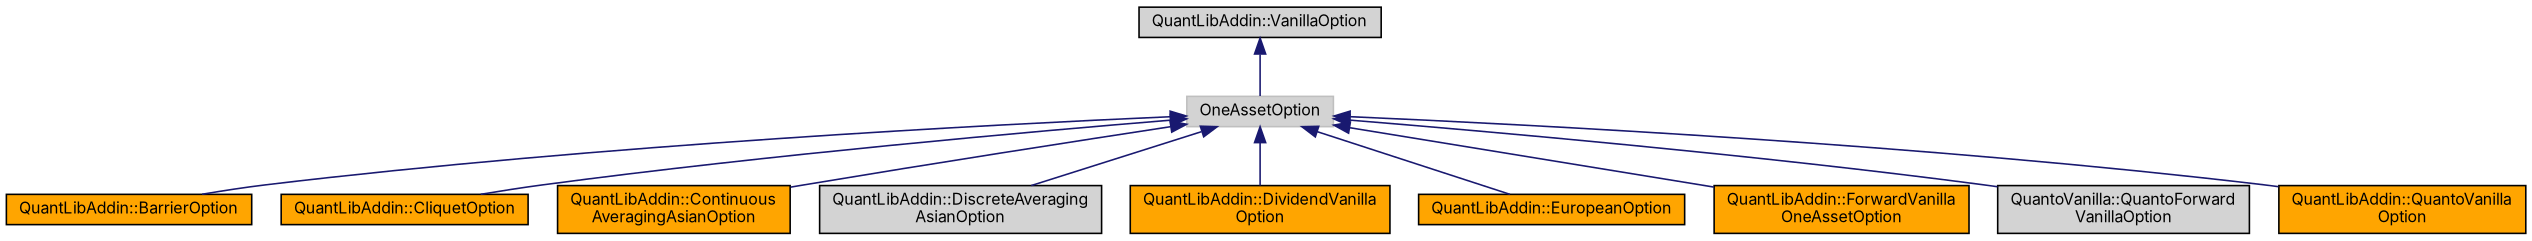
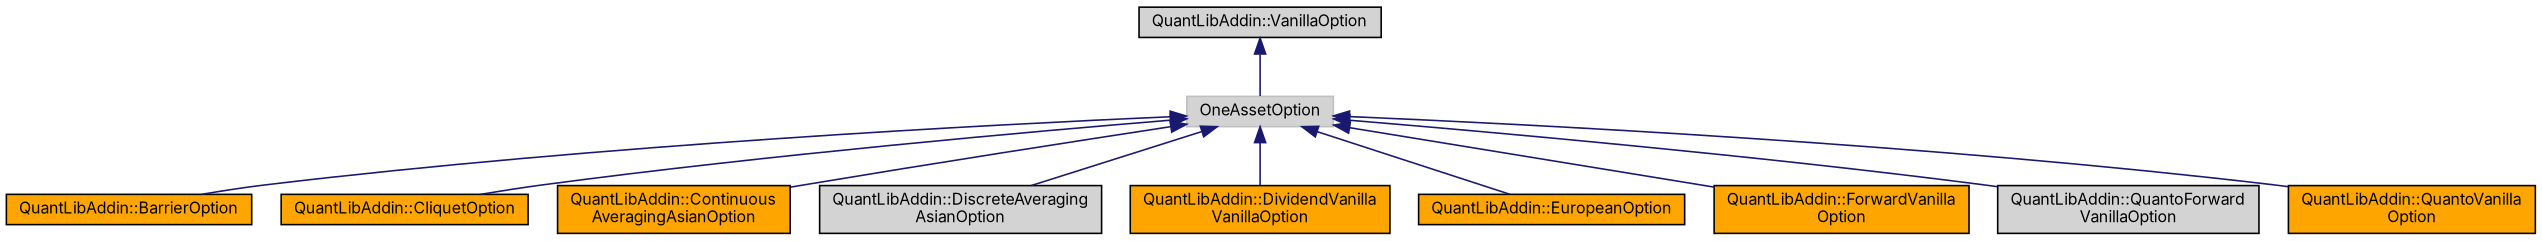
  digraph {
    fontname=Inter
    rankdir=TB
    node [color=black fillcolor=orange fontname=Inter fontsize=10 shape=record style=filled]
    edge [color=midnightblue dir=back fontname=Inter fontsize=10 labelfontname=Helvetica labelfontsize=10 style=solid]
    n1 [color=grey75 fillcolor=lightgrey height=0.2 label=OneAssetOption width=0.4]
    n2 [height=0.2 label="QuantLibAddin::BarrierOption" width=0.4]
    n3 [height=0.2 label="QuantLibAddin::CliquetOption" width=0.4]
    n4 [height=0.2 label="QuantLibAddin::Continuous\lAveragingAsianOption" width=0.4]
    n5 [fillcolor=lightgrey height=0.2 label="QuantLibAddin::DiscreteAveraging\lAsianOption" width=0.4]
-   n6 [height=0.2 label="QuantLibAddin::DividendVanilla\lOption" width=0.4]
+   n6 [height=0.2 label="QuantLibAddin::DividendVanilla\lVanillaOption" width=0.4]
    n7 [height=0.2 label="QuantLibAddin::EuropeanOption" width=0.4]
-   n8 [height=0.2 label="QuantLibAddin::ForwardVanilla\lOneAssetOption" width=0.4]
-   n9 [fillcolor=lightgrey height=0.2 label="QuantoVanilla::QuantoForward\lVanillaOption" width=0.4]
+   n8 [height=0.2 label="QuantLibAddin::ForwardVanilla\lOption" width=0.4]
+   n9 [fillcolor=lightgrey height=0.2 label="QuantLibAddin::QuantoForward\lVanillaOption" width=0.4]
    n10 [height=0.2 label="QuantLibAddin::QuantoVanilla\lOption" width=0.4]
    n11 [fillcolor=lightgrey height=0.2 label="QuantLibAddin::VanillaOption" width=0.4]
    n1 -> n2
    n1 -> n3
    n1 -> n4
    n1 -> n5
    n1 -> n6
    n1 -> n7
    n1 -> n8
    n1 -> n9
    n1 -> n10
    n11 -> n1
  }
